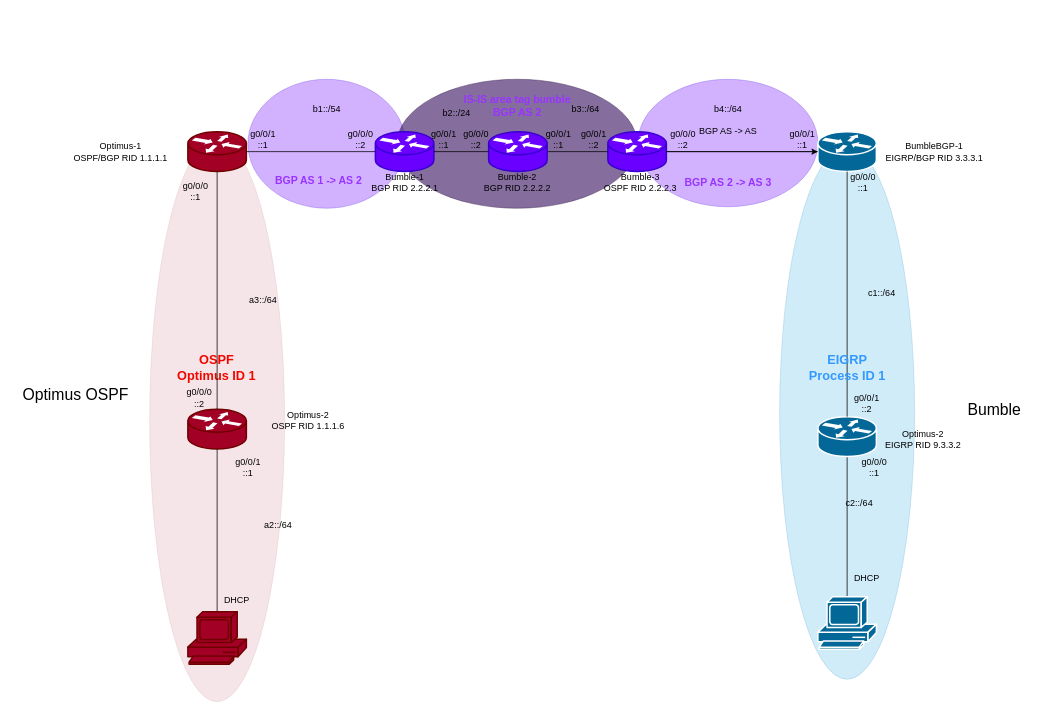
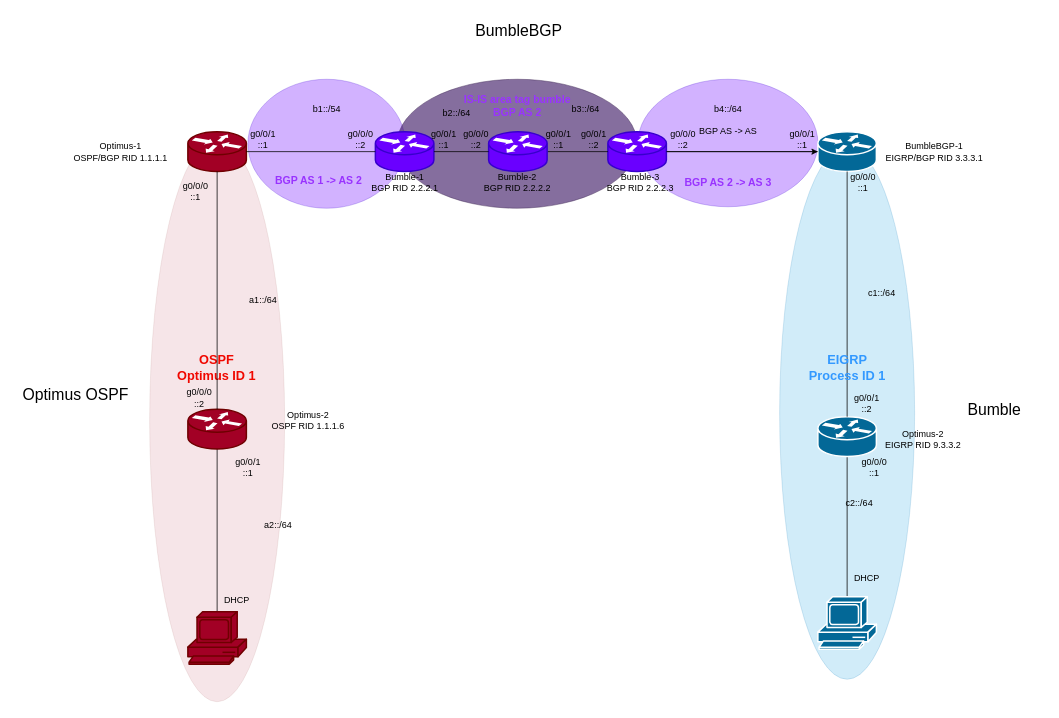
  <mxCell id="0" />
  <mxCell id="1" parent="0" />
  <mxCell id="2" value="" style="ellipse;whiteSpace=wrap;html=1;fillColor=#6a00ff;opacity=30;fontColor=#ffffff;strokeColor=#3700CC;" parent="1" vertex="1"><mxGeometry x="850" y="105" width="240" height="170" as="geometry" /></mxCell>
  <mxCell id="3" value="" style="ellipse;whiteSpace=wrap;html=1;fillColor=#6a00ff;opacity=30;fontColor=#ffffff;strokeColor=#3700CC;" parent="1" vertex="1"><mxGeometry x="330" y="105" width="210" height="172" as="geometry" /></mxCell>
  <mxCell id="4" value="" style="ellipse;whiteSpace=wrap;html=1;fillColor=#a20025;strokeColor=#6F0000;opacity=10;fontColor=#ffffff;" parent="1" vertex="1"><mxGeometry x="199" y="185" width="180" height="750" as="geometry" /></mxCell>
  <mxCell id="5" value="" style="ellipse;whiteSpace=wrap;html=1;fillColor=#340e5e;fontColor=#ffffff;strokeColor=#432D57;opacity=60;gradientColor=none;" parent="1" vertex="1"><mxGeometry x="529" y="105" width="320" height="172" as="geometry" /></mxCell>
  <mxCell id="6" style="edgeStyle=orthogonalEdgeStyle;rounded=0;orthogonalLoop=1;jettySize=auto;html=1;exitX=1;exitY=0.5;exitDx=0;exitDy=0;exitPerimeter=0;" parent="1" source="7" target="13" edge="1"><mxGeometry relative="1" as="geometry" /></mxCell>
  <mxCell id="7" value="" style="shape=mxgraph.cisco.routers.router;sketch=0;html=1;pointerEvents=1;dashed=0;fillColor=#6a00ff;strokeColor=#3700CC;strokeWidth=2;verticalLabelPosition=bottom;verticalAlign=top;align=center;outlineConnect=0;fontColor=#ffffff;" parent="1" vertex="1"><mxGeometry x="810" y="175" width="78" height="53" as="geometry" /></mxCell>
  <mxCell id="8" style="edgeStyle=orthogonalEdgeStyle;rounded=0;orthogonalLoop=1;jettySize=auto;html=1;exitX=1;exitY=0.5;exitDx=0;exitDy=0;exitPerimeter=0;endArrow=none;endFill=0;" parent="1" source="9" target="7" edge="1"><mxGeometry relative="1" as="geometry" /></mxCell>
  <mxCell id="9" value="" style="shape=mxgraph.cisco.routers.router;sketch=0;html=1;pointerEvents=1;dashed=0;fillColor=#6a00ff;strokeColor=#3700CC;strokeWidth=2;verticalLabelPosition=bottom;verticalAlign=top;align=center;outlineConnect=0;fontColor=#ffffff;" parent="1" vertex="1"><mxGeometry x="651" y="175" width="78" height="53" as="geometry" /></mxCell>
  <mxCell id="10" value="" style="shape=mxgraph.cisco.routers.router;sketch=0;html=1;pointerEvents=1;dashed=0;fillColor=#6a00ff;strokeColor=#3700CC;strokeWidth=2;verticalLabelPosition=bottom;verticalAlign=top;align=center;outlineConnect=0;fontColor=#ffffff;" parent="1" vertex="1"><mxGeometry x="500" y="175" width="78" height="53" as="geometry" /></mxCell>
  <mxCell id="11" value="" style="shape=mxgraph.cisco.routers.router;sketch=0;html=1;pointerEvents=1;dashed=0;fillColor=#a20025;strokeColor=#6F0000;strokeWidth=2;verticalLabelPosition=bottom;verticalAlign=top;align=center;outlineConnect=0;fontColor=#ffffff;" parent="1" vertex="1"><mxGeometry y="175" width="78" height="53" as="geometry" x="250" /></mxCell>
  <mxCell id="12" value="" style="ellipse;whiteSpace=wrap;html=1;fillColor=#1ba1e2;fontColor=#ffffff;strokeColor=#006EAF;opacity=20;" parent="1" vertex="1"><mxGeometry x="1039" y="195" width="180" height="710" as="geometry" /></mxCell>
  <mxCell id="13" value="" style="shape=mxgraph.cisco.routers.router;sketch=0;html=1;pointerEvents=1;dashed=0;fillColor=#036897;strokeColor=#ffffff;strokeWidth=2;verticalLabelPosition=bottom;verticalAlign=top;align=center;outlineConnect=0;" parent="1" vertex="1"><mxGeometry x="1090" y="175" width="78" height="53" as="geometry" /></mxCell>
  <mxCell id="14" value="" style="endArrow=none;html=1;rounded=0;exitX=1;exitY=0.5;exitDx=0;exitDy=0;exitPerimeter=0;entryX=0;entryY=0.5;entryDx=0;entryDy=0;entryPerimeter=0;" parent="1" source="11" target="10" edge="1"><mxGeometry width="50" height="50" relative="1" as="geometry"><mxPoint x="410" y="405" as="sourcePoint" /><mxPoint x="460" y="355" as="targetPoint" /></mxGeometry></mxCell>
  <mxCell id="15" style="edgeStyle=orthogonalEdgeStyle;rounded=0;orthogonalLoop=1;jettySize=auto;html=1;exitX=1;exitY=0.5;exitDx=0;exitDy=0;exitPerimeter=0;entryX=0;entryY=0.5;entryDx=0;entryDy=0;entryPerimeter=0;endArrow=none;endFill=0;" parent="1" source="10" target="9" edge="1"><mxGeometry relative="1" as="geometry" /></mxCell>
  <mxCell id="16" value="" style="endArrow=none;html=1;rounded=0;exitX=1;exitY=0.5;exitDx=0;exitDy=0;exitPerimeter=0;entryX=0;entryY=0.5;entryDx=0;entryDy=0;entryPerimeter=0;" parent="1" source="7" target="13" edge="1"><mxGeometry width="50" height="50" relative="1" as="geometry"><mxPoint x="920" y="385" as="sourcePoint" /><mxPoint x="970" y="335" as="targetPoint" /></mxGeometry></mxCell>
  <mxCell id="17" value="&lt;font color=&quot;#f00800&quot; style=&quot;font-size: 17px;&quot;&gt;&lt;b&gt;OSPF&lt;/b&gt;&lt;/font&gt;&lt;div&gt;&lt;font color=&quot;#f00800&quot; style=&quot;font-size: 17px;&quot;&gt;&lt;b&gt;Optimus ID 1&lt;/b&gt;&lt;/font&gt;&lt;/div&gt;" style="text;html=1;align=center;verticalAlign=middle;resizable=0;points=[];autosize=1;strokeColor=none;fillColor=none;" parent="1" vertex="1"><mxGeometry x="223" y="465" width="130" height="50" as="geometry" /></mxCell>
  <mxCell id="18" value="&lt;font color=&quot;#9933ff&quot; style=&quot;font-size: 14px;&quot;&gt;&lt;b style=&quot;&quot;&gt;BGP AS 1 -&amp;gt; AS 2&lt;/b&gt;&lt;/font&gt;" style="text;html=1;align=center;verticalAlign=middle;resizable=0;points=[];autosize=1;strokeColor=none;fillColor=none;" parent="1" vertex="1"><mxGeometry x="354" y="225" width="140" height="30" as="geometry" /></mxCell>
  <mxCell id="19" value="BGP AS -&amp;gt; AS" style="text;html=1;align=center;verticalAlign=middle;resizable=0;points=[];autosize=1;strokeColor=none;fillColor=none;" parent="1" vertex="1"><mxGeometry x="920" y="160" width="100" height="30" as="geometry" /></mxCell>
  <mxCell id="20" style="edgeStyle=orthogonalEdgeStyle;rounded=0;orthogonalLoop=1;jettySize=auto;html=1;exitX=0.5;exitY=1;exitDx=0;exitDy=0;exitPerimeter=0;endArrow=none;endFill=0;" parent="1" source="21" target="26" edge="1"><mxGeometry relative="1" as="geometry" /></mxCell>
  <mxCell id="21" value="" style="shape=mxgraph.cisco.routers.router;sketch=0;html=1;pointerEvents=1;dashed=0;fillColor=#a20025;strokeColor=#6F0000;strokeWidth=2;verticalLabelPosition=bottom;verticalAlign=top;align=center;outlineConnect=0;fontColor=#ffffff;" parent="1" vertex="1"><mxGeometry y="545" width="78" height="53" as="geometry" x="250" /></mxCell>
  <mxCell id="22" style="edgeStyle=orthogonalEdgeStyle;rounded=0;orthogonalLoop=1;jettySize=auto;html=1;exitX=0.5;exitY=1;exitDx=0;exitDy=0;exitPerimeter=0;endArrow=none;endFill=0;" parent="1" source="23" target="27" edge="1"><mxGeometry relative="1" as="geometry" /></mxCell>
  <mxCell id="23" value="" style="shape=mxgraph.cisco.routers.router;sketch=0;html=1;pointerEvents=1;dashed=0;fillColor=#036897;strokeColor=#ffffff;strokeWidth=2;verticalLabelPosition=bottom;verticalAlign=top;align=center;outlineConnect=0;" parent="1" vertex="1"><mxGeometry x="1090" y="555" width="78" height="53" as="geometry" /></mxCell>
  <mxCell id="24" style="edgeStyle=orthogonalEdgeStyle;rounded=0;orthogonalLoop=1;jettySize=auto;html=1;exitX=0.5;exitY=1;exitDx=0;exitDy=0;exitPerimeter=0;entryX=0.5;entryY=0;entryDx=0;entryDy=0;entryPerimeter=0;endArrow=none;endFill=0;" parent="1" source="11" target="21" edge="1"><mxGeometry relative="1" as="geometry" /></mxCell>
  <mxCell id="25" style="edgeStyle=orthogonalEdgeStyle;rounded=0;orthogonalLoop=1;jettySize=auto;html=1;exitX=0.5;exitY=1;exitDx=0;exitDy=0;exitPerimeter=0;entryX=0.5;entryY=0;entryDx=0;entryDy=0;entryPerimeter=0;endArrow=none;endFill=0;" parent="1" source="13" target="23" edge="1"><mxGeometry relative="1" as="geometry" /></mxCell>
  <mxCell id="26" value="" style="shape=mxgraph.cisco.computers_and_peripherals.pc;sketch=0;html=1;pointerEvents=1;dashed=0;fillColor=#a20025;strokeColor=#6F0000;strokeWidth=2;verticalLabelPosition=bottom;verticalAlign=top;align=center;outlineConnect=0;fontColor=#ffffff;" parent="1" vertex="1"><mxGeometry y="815" width="78" height="70" as="geometry" x="250" /></mxCell>
  <mxCell id="27" value="" style="shape=mxgraph.cisco.computers_and_peripherals.pc;sketch=0;html=1;pointerEvents=1;dashed=0;fillColor=#036897;strokeColor=#ffffff;strokeWidth=2;verticalLabelPosition=bottom;verticalAlign=top;align=center;outlineConnect=0;" parent="1" vertex="1"><mxGeometry x="1090" y="795" width="78" height="70" as="geometry" /></mxCell>
+ <mxCell id="28" value="&lt;font style=&quot;font-size: 21px;&quot;&gt;BumbleBGP&lt;/font&gt;" style="text;html=1;align=center;verticalAlign=middle;resizable=0;points=[];autosize=1;strokeColor=none;fillColor=none;" parent="1" vertex="1"><mxGeometry x="621" y="20" width="140" height="40" as="geometry" /></mxCell>
  <mxCell id="29" value="&lt;font style=&quot;font-size: 21px;&quot;&gt;Optimus OSPF&lt;/font&gt;" style="text;html=1;align=center;verticalAlign=middle;resizable=0;points=[];autosize=1;strokeColor=none;fillColor=none;" parent="1" vertex="1"><mxGeometry x="20" y="505" width="160" height="40" as="geometry" /></mxCell>
  <mxCell id="30" value="&lt;font style=&quot;font-size: 21px;&quot;&gt;Bumble&lt;/font&gt;" style="text;html=1;align=center;verticalAlign=middle;resizable=0;points=[];autosize=1;strokeColor=none;fillColor=none;" parent="1" vertex="1"><mxGeometry x="1260" y="525" width="130" height="40" as="geometry" /></mxCell>
  <mxCell id="31" value="Optimus-1&lt;div&gt;OSPF/BGP RID 1.1.1.1&lt;/div&gt;" style="text;html=1;align=center;verticalAlign=middle;resizable=0;points=[];autosize=1;strokeColor=none;fillColor=none;" parent="1" vertex="1"><mxGeometry x="85" y="181.5" width="150" height="40" as="geometry" /></mxCell>
  <mxCell id="32" value="Optimus-2&lt;div&gt;OSPF RID 1.1.1.6&lt;/div&gt;" style="text;html=1;align=center;verticalAlign=middle;resizable=0;points=[];autosize=1;strokeColor=none;fillColor=none;" parent="1" vertex="1"><mxGeometry x="350" y="540" width="120" height="40" as="geometry" /></mxCell>
  <mxCell id="33" value="Bumble-1&lt;div&gt;BGP RID 2.2.2.1&lt;/div&gt;" style="text;html=1;align=center;verticalAlign=middle;resizable=0;points=[];autosize=1;strokeColor=none;fillColor=none;" parent="1" vertex="1"><mxGeometry x="484" y="223" width="110" height="40" as="geometry" /></mxCell>
  <mxCell id="34" value="Bumble-2&lt;div&gt;BGP RID 2.2.2.2&lt;/div&gt;" style="text;html=1;align=center;verticalAlign=middle;resizable=0;points=[];autosize=1;strokeColor=none;fillColor=none;" parent="1" vertex="1"><mxGeometry x="634" y="223" width="110" height="40" as="geometry" /></mxCell>
- <mxCell id="35" value="Bumble-3&lt;div&gt;OSPF RID 2.2.2.3&lt;/div&gt;" style="text;html=1;align=center;verticalAlign=middle;resizable=0;points=[];autosize=1;strokeColor=none;fillColor=none;" parent="1" vertex="1"><mxGeometry x="798" y="223" width="110" height="40" as="geometry" /></mxCell>
+ <mxCell id="35" value="Bumble-3&lt;div&gt;BGP RID 2.2.2.3&lt;/div&gt;" style="text;html=1;align=center;verticalAlign=middle;resizable=0;points=[];autosize=1;strokeColor=none;fillColor=none;" parent="1" vertex="1"><mxGeometry x="798" y="223" width="110" height="40" as="geometry" /></mxCell>
  <mxCell id="36" value="BumbleBGP-1&lt;div&gt;EIGRP/BGP RID 3.3.3.1&lt;/div&gt;" style="text;html=1;align=center;verticalAlign=middle;resizable=0;points=[];autosize=1;strokeColor=none;fillColor=none;" parent="1" vertex="1"><mxGeometry x="1170" y="181.5" width="150" height="40" as="geometry" /></mxCell>
  <mxCell id="37" value="Optimus-2&lt;div&gt;EIGRP RID 9.3.3.2&lt;/div&gt;" style="text;html=1;align=center;verticalAlign=middle;resizable=0;points=[];autosize=1;strokeColor=none;fillColor=none;" parent="1" vertex="1"><mxGeometry x="1170" y="565" width="120" height="40" as="geometry" /></mxCell>
- <mxCell id="38" value="a3::/64" style="text;html=1;align=center;verticalAlign=middle;resizable=0;points=[];autosize=1;strokeColor=none;fillColor=none;" parent="1" vertex="1"><mxGeometry x="320" y="385" width="60" height="30" as="geometry" /></mxCell>
+ <mxCell id="38" value="a1::/64" style="text;html=1;align=center;verticalAlign=middle;resizable=0;points=[];autosize=1;strokeColor=none;fillColor=none;" parent="1" vertex="1"><mxGeometry x="320" y="385" width="60" height="30" as="geometry" /></mxCell>
  <mxCell id="39" value="a2::/64" style="text;html=1;align=center;verticalAlign=middle;resizable=0;points=[];autosize=1;strokeColor=none;fillColor=none;" parent="1" vertex="1"><mxGeometry x="340" y="685" width="60" height="30" as="geometry" /></mxCell>
  <mxCell id="40" value="b1::/54" style="text;html=1;align=center;verticalAlign=middle;resizable=0;points=[];autosize=1;strokeColor=none;fillColor=none;" parent="1" vertex="1"><mxGeometry x="405" y="130" width="60" height="30" as="geometry" /></mxCell>
- <mxCell id="41" value="b2::/24" style="text;html=1;align=center;verticalAlign=middle;resizable=0;points=[];autosize=1;strokeColor=none;fillColor=none;" parent="1" vertex="1"><mxGeometry x="578" y="135" width="60" height="30" as="geometry" /></mxCell>
+ <mxCell id="41" value="b2::/64" style="text;html=1;align=center;verticalAlign=middle;resizable=0;points=[];autosize=1;strokeColor=none;fillColor=none;" parent="1" vertex="1"><mxGeometry x="578" y="135" width="60" height="30" as="geometry" /></mxCell>
  <mxCell id="42" value="b3::/64" style="text;html=1;align=center;verticalAlign=middle;resizable=0;points=[];autosize=1;strokeColor=none;fillColor=none;" parent="1" vertex="1"><mxGeometry x="750" y="130" width="60" height="30" as="geometry" /></mxCell>
  <mxCell id="43" value="c1::/64" style="text;html=1;align=center;verticalAlign=middle;resizable=0;points=[];autosize=1;strokeColor=none;fillColor=none;" parent="1" vertex="1"><mxGeometry x="1145" y="375" width="60" height="30" as="geometry" /></mxCell>
  <mxCell id="44" value="c2::/64" style="text;html=1;align=center;verticalAlign=middle;resizable=0;points=[];autosize=1;strokeColor=none;fillColor=none;" parent="1" vertex="1"><mxGeometry x="1115" y="655" width="60" height="30" as="geometry" /></mxCell>
  <mxCell id="45" value="&lt;div&gt;g0/0/1&lt;/div&gt;::1" style="text;html=1;align=center;verticalAlign=middle;resizable=0;points=[];autosize=1;strokeColor=none;fillColor=none;" parent="1" vertex="1"><mxGeometry x="300" y="603" width="60" height="40" as="geometry" /></mxCell>
  <mxCell id="46" value="DHCP" style="text;html=1;align=center;verticalAlign=middle;resizable=0;points=[];autosize=1;strokeColor=none;fillColor=none;" parent="1" vertex="1"><mxGeometry x="285" y="785" width="60" height="30" as="geometry" /></mxCell>
  <mxCell id="47" value="&lt;div&gt;g0/0/0&lt;/div&gt;::1" style="text;html=1;align=center;verticalAlign=middle;resizable=0;points=[];autosize=1;strokeColor=none;fillColor=none;" parent="1" vertex="1"><mxGeometry x="230" y="235" width="60" height="40" as="geometry" /></mxCell>
  <mxCell id="48" value="&lt;div&gt;g0/0/0&lt;/div&gt;::2" style="text;html=1;align=center;verticalAlign=middle;resizable=0;points=[];autosize=1;strokeColor=none;fillColor=none;" parent="1" vertex="1"><mxGeometry x="235" y="510" width="60" height="40" as="geometry" /></mxCell>
  <mxCell id="49" value="&lt;div&gt;g0/0/1&lt;/div&gt;::1" style="text;html=1;align=center;verticalAlign=middle;resizable=0;points=[];autosize=1;strokeColor=none;fillColor=none;" parent="1" vertex="1"><mxGeometry x="320" y="165" width="60" height="40" as="geometry" /></mxCell>
  <mxCell id="50" value="&lt;div&gt;g0/0/0&lt;/div&gt;::2" style="text;html=1;align=center;verticalAlign=middle;resizable=0;points=[];autosize=1;strokeColor=none;fillColor=none;" parent="1" vertex="1"><mxGeometry x="450" y="165" width="60" height="40" as="geometry" /></mxCell>
  <mxCell id="51" value="&lt;div&gt;g0/0/1&lt;/div&gt;::1" style="text;html=1;align=center;verticalAlign=middle;resizable=0;points=[];autosize=1;strokeColor=none;fillColor=none;" parent="1" vertex="1"><mxGeometry x="561" y="165" width="60" height="40" as="geometry" /></mxCell>
  <mxCell id="52" value="b4::/64" style="text;html=1;align=center;verticalAlign=middle;resizable=0;points=[];autosize=1;strokeColor=none;fillColor=none;" parent="1" vertex="1"><mxGeometry x="940" y="130" width="60" height="30" as="geometry" /></mxCell>
  <mxCell id="53" value="&lt;div&gt;g0/0/0&lt;/div&gt;::2" style="text;html=1;align=center;verticalAlign=middle;resizable=0;points=[];autosize=1;strokeColor=none;fillColor=none;" parent="1" vertex="1"><mxGeometry x="604" y="165" width="60" height="40" as="geometry" /></mxCell>
  <mxCell id="54" value="&lt;div&gt;g0/0/1&lt;/div&gt;::1" style="text;html=1;align=center;verticalAlign=middle;resizable=0;points=[];autosize=1;strokeColor=none;fillColor=none;" parent="1" vertex="1"><mxGeometry x="714" y="165" width="60" height="40" as="geometry" /></mxCell>
  <mxCell id="55" value="&lt;div&gt;g0/0/1&lt;/div&gt;::2" style="text;html=1;align=center;verticalAlign=middle;resizable=0;points=[];autosize=1;strokeColor=none;fillColor=none;" parent="1" vertex="1"><mxGeometry x="761" y="165" width="60" height="40" as="geometry" /></mxCell>
  <mxCell id="56" value="&lt;div&gt;g0/0/0&lt;/div&gt;::2" style="text;html=1;align=center;verticalAlign=middle;resizable=0;points=[];autosize=1;strokeColor=none;fillColor=none;" parent="1" vertex="1"><mxGeometry x="880" y="165" width="60" height="40" as="geometry" /></mxCell>
  <mxCell id="57" value="&lt;div&gt;g0/0/1&lt;/div&gt;::1" style="text;html=1;align=center;verticalAlign=middle;resizable=0;points=[];autosize=1;strokeColor=none;fillColor=none;" parent="1" vertex="1"><mxGeometry x="1039" y="165" width="60" height="40" as="geometry" /></mxCell>
  <mxCell id="58" value="&lt;div&gt;g0/0/0&lt;/div&gt;::1" style="text;html=1;align=center;verticalAlign=middle;resizable=0;points=[];autosize=1;strokeColor=none;fillColor=none;" parent="1" vertex="1"><mxGeometry x="1120" y="223" width="60" height="40" as="geometry" /></mxCell>
  <mxCell id="59" value="&lt;div&gt;g0/0/1&lt;/div&gt;::2" style="text;html=1;align=center;verticalAlign=middle;resizable=0;points=[];autosize=1;strokeColor=none;fillColor=none;" parent="1" vertex="1"><mxGeometry x="1125" y="516.5" width="60" height="40" as="geometry" /></mxCell>
  <mxCell id="60" value="g0/0/0&lt;br&gt;::1" style="text;html=1;align=center;verticalAlign=middle;resizable=0;points=[];autosize=1;strokeColor=none;fillColor=none;" parent="1" vertex="1"><mxGeometry x="1135" y="603" width="60" height="40" as="geometry" /></mxCell>
  <mxCell id="61" value="DHCP" style="text;html=1;align=center;verticalAlign=middle;resizable=0;points=[];autosize=1;strokeColor=none;fillColor=none;" parent="1" vertex="1"><mxGeometry x="1125" y="755" width="60" height="30" as="geometry" /></mxCell>
  <mxCell id="62" value="&lt;font color=&quot;#3399ff&quot;&gt;&lt;span style=&quot;font-size: 17px;&quot;&gt;&lt;b&gt;EIGRP&lt;/b&gt;&lt;/span&gt;&lt;/font&gt;&lt;br&gt;&lt;div&gt;&lt;font color=&quot;#3399ff&quot; style=&quot;font-size: 17px;&quot;&gt;&lt;b style=&quot;&quot;&gt;Process ID 1&lt;/b&gt;&lt;/font&gt;&lt;/div&gt;" style="text;html=1;align=center;verticalAlign=middle;resizable=0;points=[];autosize=1;strokeColor=none;fillColor=none;" parent="1" vertex="1"><mxGeometry x="1064" y="465" width="130" height="50" as="geometry" /></mxCell>
  <mxCell id="63" value="&lt;font color=&quot;#9933ff&quot; style=&quot;font-size: 14px;&quot;&gt;&lt;b style=&quot;&quot;&gt;BGP AS 2 -&amp;gt; AS 3&lt;/b&gt;&lt;/font&gt;" style="text;html=1;align=center;verticalAlign=middle;resizable=0;points=[];autosize=1;strokeColor=none;fillColor=none;" parent="1" vertex="1"><mxGeometry x="900" y="228" width="140" height="30" as="geometry" /></mxCell>
  <mxCell id="64" value="&lt;font color=&quot;#9933ff&quot; style=&quot;font-size: 14px;&quot;&gt;&lt;b style=&quot;&quot;&gt;IS-IS area tag bumble&lt;/b&gt;&lt;/font&gt;&lt;div&gt;&lt;font color=&quot;#9933ff&quot; style=&quot;font-size: 14px;&quot;&gt;&lt;b style=&quot;&quot;&gt;BGP AS 2&lt;/b&gt;&lt;/font&gt;&lt;/div&gt;" style="text;html=1;align=center;verticalAlign=middle;resizable=0;points=[];autosize=1;strokeColor=none;fillColor=none;" parent="1" vertex="1"><mxGeometry x="604" y="115" width="170" height="50" as="geometry" /></mxCell>
